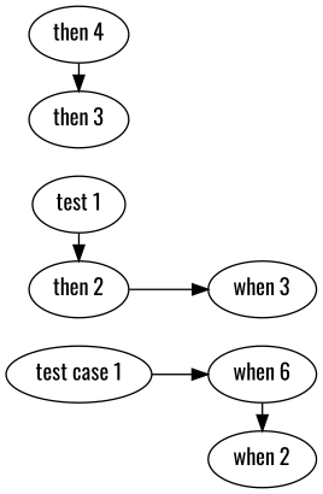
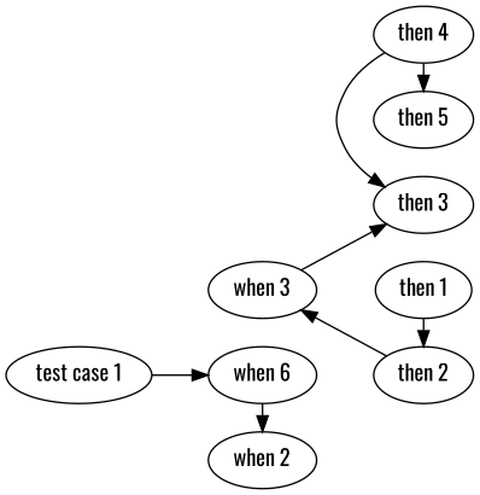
  digraph {
    fontname=Oswald
    rankdir=LR
    node [fontname=Oswald]
    edge [fontname=Oswald]
    n1 [label="when 6"]
    n2 [label="when 2"]
    n3 [label="when 3"]
-   n4 [label="test 1"]
+   n4 [label="then 1"]
    n5 [label="then 2"]
    n6 [label="then 3"]
    n7 [label="then 4"]
+   n8 [label="then 5"]
    n9 [label="test case 1"]
    subgraph sub_1 {
      rank=same
      n1
      n2
      n3
    }
    subgraph sub_2 {
      rank=same
      n4
      n5
      n6
      n7
+     n8
    }
    n1 -> n2
+   n3 -> n6
    n4 -> n5
    n5 -> n3
    n7 -> n6
+   n7 -> n8
    n9 -> n1
  }
